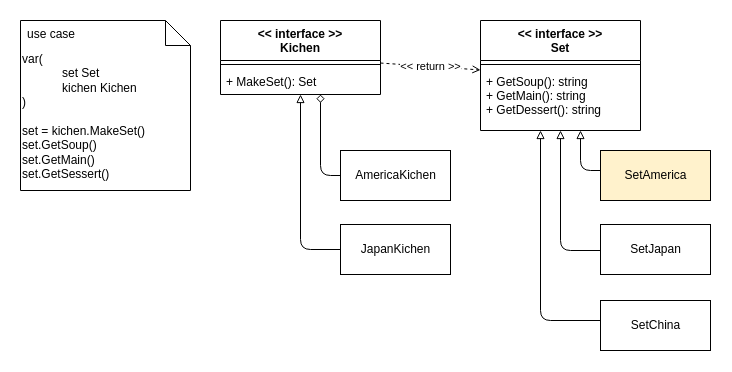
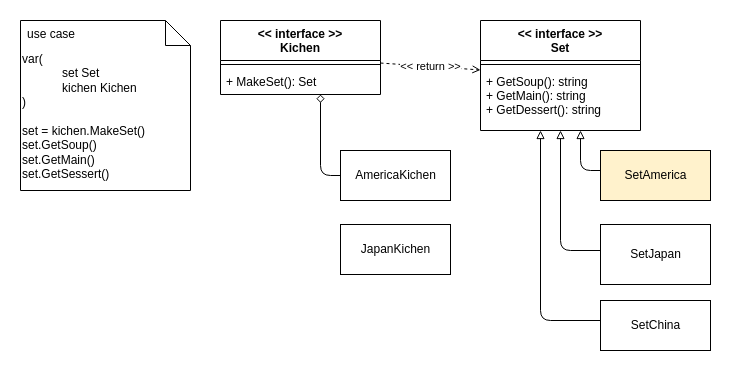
  <mxCell id="0" />
  <mxCell id="1" parent="0" />
  <mxCell id="2" value="&lt;&lt; interface &gt;&gt;&#10;Set" style="swimlane;fontStyle=1;align=center;verticalAlign=top;childLayout=stackLayout;horizontal=1;startSize=40;horizontalStack=0;resizeParent=1;resizeParentMax=0;resizeLast=0;collapsible=1;marginBottom=0;" parent="1" vertex="1"><mxGeometry x="480" y="20" width="160" height="110" as="geometry" /></mxCell>
  <mxCell id="3" value="" style="line;strokeWidth=1;fillColor=none;align=left;verticalAlign=middle;spacingTop=-1;spacingLeft=3;spacingRight=3;rotatable=0;labelPosition=right;points=[];portConstraint=eastwest;strokeColor=inherit;" parent="2" vertex="1"><mxGeometry y="40" width="160" height="8" as="geometry" /></mxCell>
  <mxCell id="4" value="+ GetSoup(): string&#10;+ GetMain(): string&#10;+ GetDessert(): string" style="text;strokeColor=none;fillColor=none;align=left;verticalAlign=top;spacingLeft=4;spacingRight=4;overflow=hidden;rotatable=0;points=[[0,0.5],[1,0.5]];portConstraint=eastwest;" parent="2" vertex="1"><mxGeometry y="48" width="160" height="62" as="geometry" /></mxCell>
  <mxCell id="5" value="&amp;lt;&amp;lt; return &amp;gt;&amp;gt;" style="html=1;endArrow=open;endFill=0;dashed=1;" parent="1" source="6" target="2" edge="1"><mxGeometry relative="1" as="geometry" /></mxCell>
  <mxCell id="6" value="&lt;&lt; interface &gt;&gt;&#10;Kichen" style="swimlane;fontStyle=1;align=center;verticalAlign=top;childLayout=stackLayout;horizontal=1;startSize=40;horizontalStack=0;resizeParent=1;resizeParentMax=0;resizeLast=0;collapsible=1;marginBottom=0;" parent="1" vertex="1"><mxGeometry x="220" y="20" width="160" height="74" as="geometry" /></mxCell>
  <mxCell id="7" value="" style="line;strokeWidth=1;fillColor=none;align=left;verticalAlign=middle;spacingTop=-1;spacingLeft=3;spacingRight=3;rotatable=0;labelPosition=right;points=[];portConstraint=eastwest;strokeColor=inherit;" parent="6" vertex="1"><mxGeometry y="40" width="160" height="8" as="geometry" /></mxCell>
  <mxCell id="8" value="+ MakeSet(): Set" style="text;strokeColor=none;fillColor=none;align=left;verticalAlign=top;spacingLeft=4;spacingRight=4;overflow=hidden;rotatable=0;points=[[0,0.5],[1,0.5]];portConstraint=eastwest;" parent="6" vertex="1"><mxGeometry y="48" width="160" height="26" as="geometry" /></mxCell>
  <mxCell id="9" value="" style="edgeStyle=orthogonalEdgeStyle;html=1;endArrow=block;endFill=0;" parent="1" source="10" target="4" edge="1"><mxGeometry relative="1" as="geometry"><Array as="points"><mxPoint x="580" y="170" /></Array></mxGeometry></mxCell>
  <mxCell id="10" value="SetAmerica" style="html=1;fillColor=#fff2cc;" parent="1" vertex="1"><mxGeometry x="600" y="150" width="110" height="50" as="geometry" /></mxCell>
  <mxCell id="11" value="" style="edgeStyle=orthogonalEdgeStyle;html=1;endArrow=block;endFill=0;" parent="1" source="12" target="4" edge="1"><mxGeometry relative="1" as="geometry"><Array as="points"><mxPoint x="560" y="250" /></Array></mxGeometry></mxCell>
- <mxCell id="12" value="SetJapan" style="html=1;" parent="1" vertex="1"><mxGeometry x="600" y="224" width="110" height="50" as="geometry" /></mxCell>
+ <mxCell id="12" value="SetJapan" style="html=1;" parent="1" vertex="1"><mxGeometry x="600" y="224" width="110" height="60" as="geometry" /></mxCell>
  <mxCell id="13" value="" style="edgeStyle=orthogonalEdgeStyle;html=1;endArrow=block;endFill=0;" parent="1" source="14" target="4" edge="1"><mxGeometry relative="1" as="geometry"><Array as="points"><mxPoint x="540" y="320" /></Array></mxGeometry></mxCell>
  <mxCell id="14" value="SetChina" style="html=1;" parent="1" vertex="1"><mxGeometry x="600" y="300" width="110" height="50" as="geometry" /></mxCell>
  <mxCell id="15" value="" style="edgeStyle=orthogonalEdgeStyle;html=1;endArrow=diamond;endFill=0;" parent="1" source="16" target="8" edge="1"><mxGeometry relative="1" as="geometry"><Array as="points"><mxPoint x="320" y="175" /></Array></mxGeometry></mxCell>
  <mxCell id="16" value="AmericaKichen" style="html=1;" parent="1" vertex="1"><mxGeometry x="340" y="150" width="110" height="50" as="geometry" /></mxCell>
- <mxCell id="17" value="" style="edgeStyle=orthogonalEdgeStyle;html=1;endArrow=block;endFill=0;" parent="1" source="18" target="8" edge="1"><mxGeometry relative="1" as="geometry"><Array as="points"><mxPoint x="300" y="249" /></Array></mxGeometry></mxCell>
  <mxCell id="18" value="JapanKichen" style="html=1;" parent="1" vertex="1"><mxGeometry x="340" y="224" width="110" height="50" as="geometry" /></mxCell>
  <mxCell id="19" value="var(&lt;br&gt;&lt;span style=&quot;&quot;&gt;&#09;&lt;/span&gt;&lt;blockquote style=&quot;margin: 0 0 0 40px; border: none; padding: 0px;&quot;&gt;set Set&lt;br&gt;kichen Kichen&lt;/blockquote&gt;)&lt;br&gt;&lt;br&gt;set = kichen.MakeSet()&lt;br&gt;set.GetSoup()&lt;br&gt;set.GetMain()&lt;br&gt;set.GetSessert()" style="shape=note2;boundedLbl=1;whiteSpace=wrap;html=1;size=25;verticalAlign=top;align=left;" parent="1" vertex="1"><mxGeometry x="20" y="20" width="170" height="170" as="geometry" /></mxCell>
  <mxCell id="20" value="use case" style="resizeWidth=1;part=1;strokeColor=none;fillColor=none;align=left;spacingLeft=5;" parent="19" vertex="1"><mxGeometry width="170" height="25" relative="1" as="geometry" /></mxCell>
